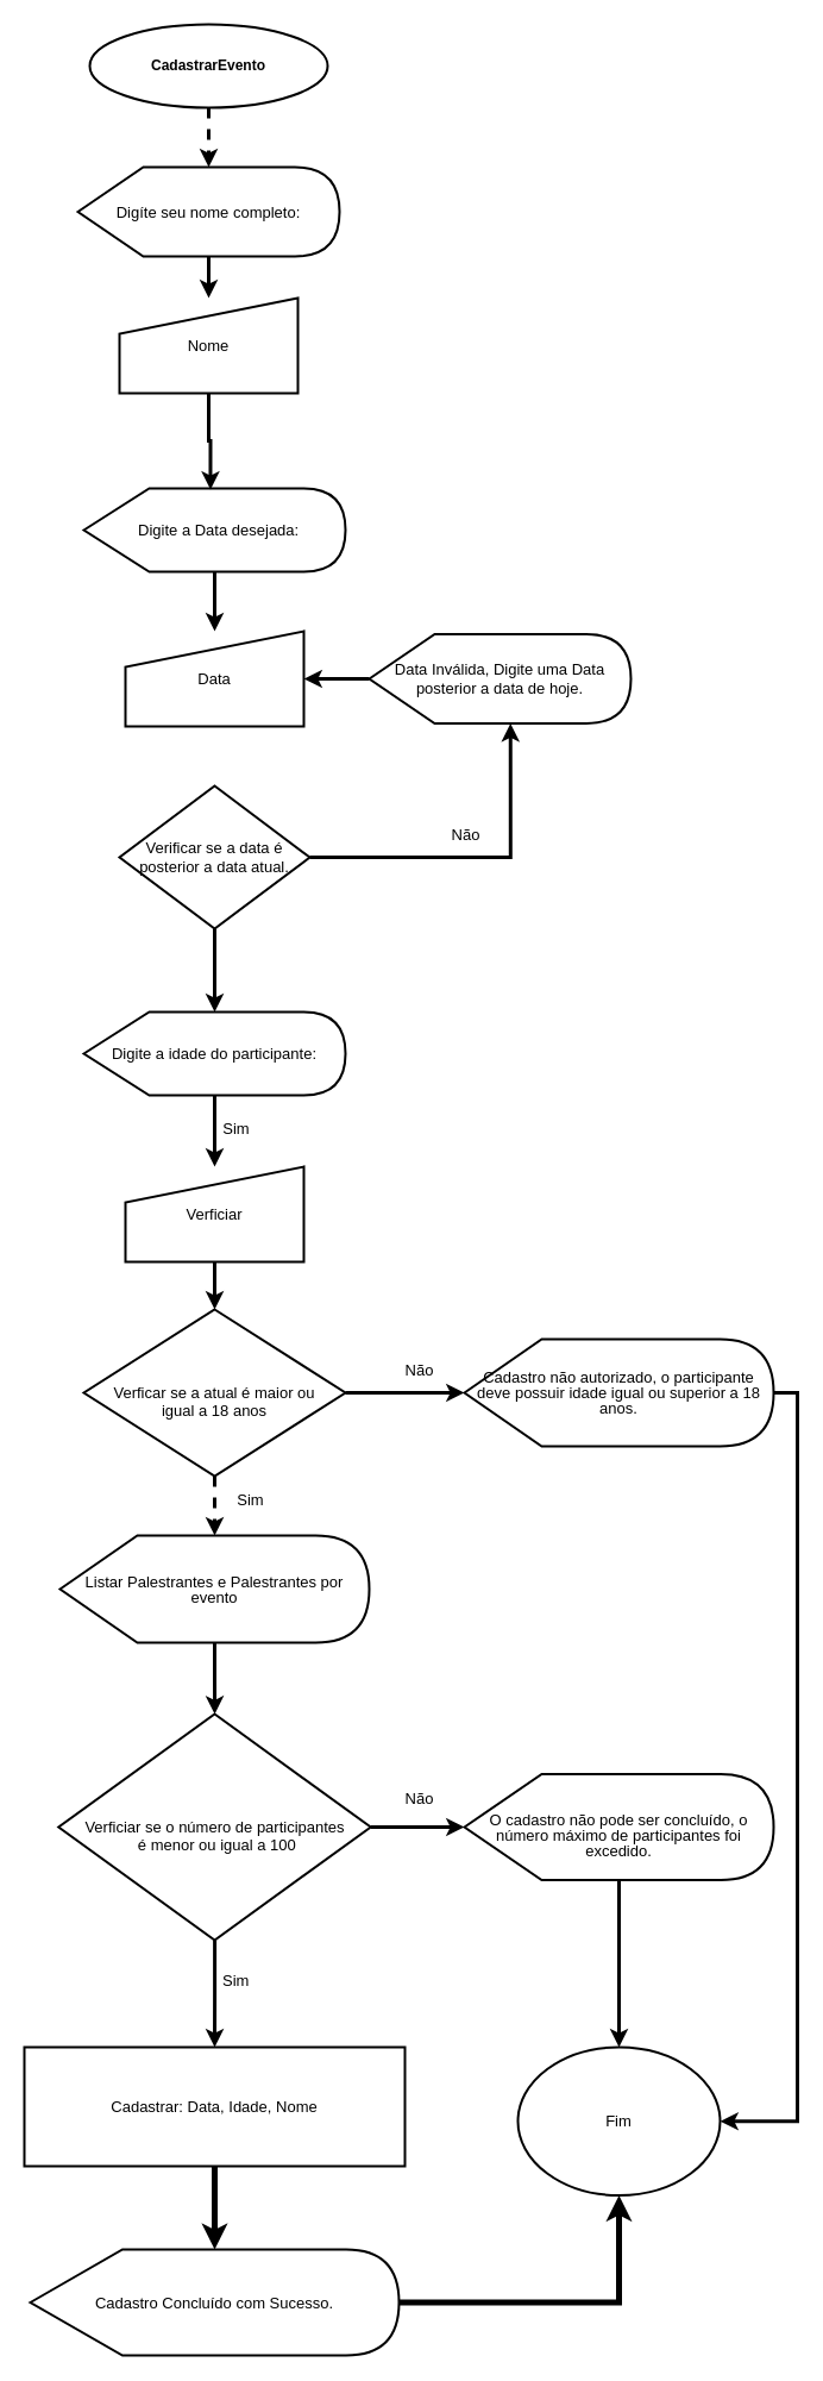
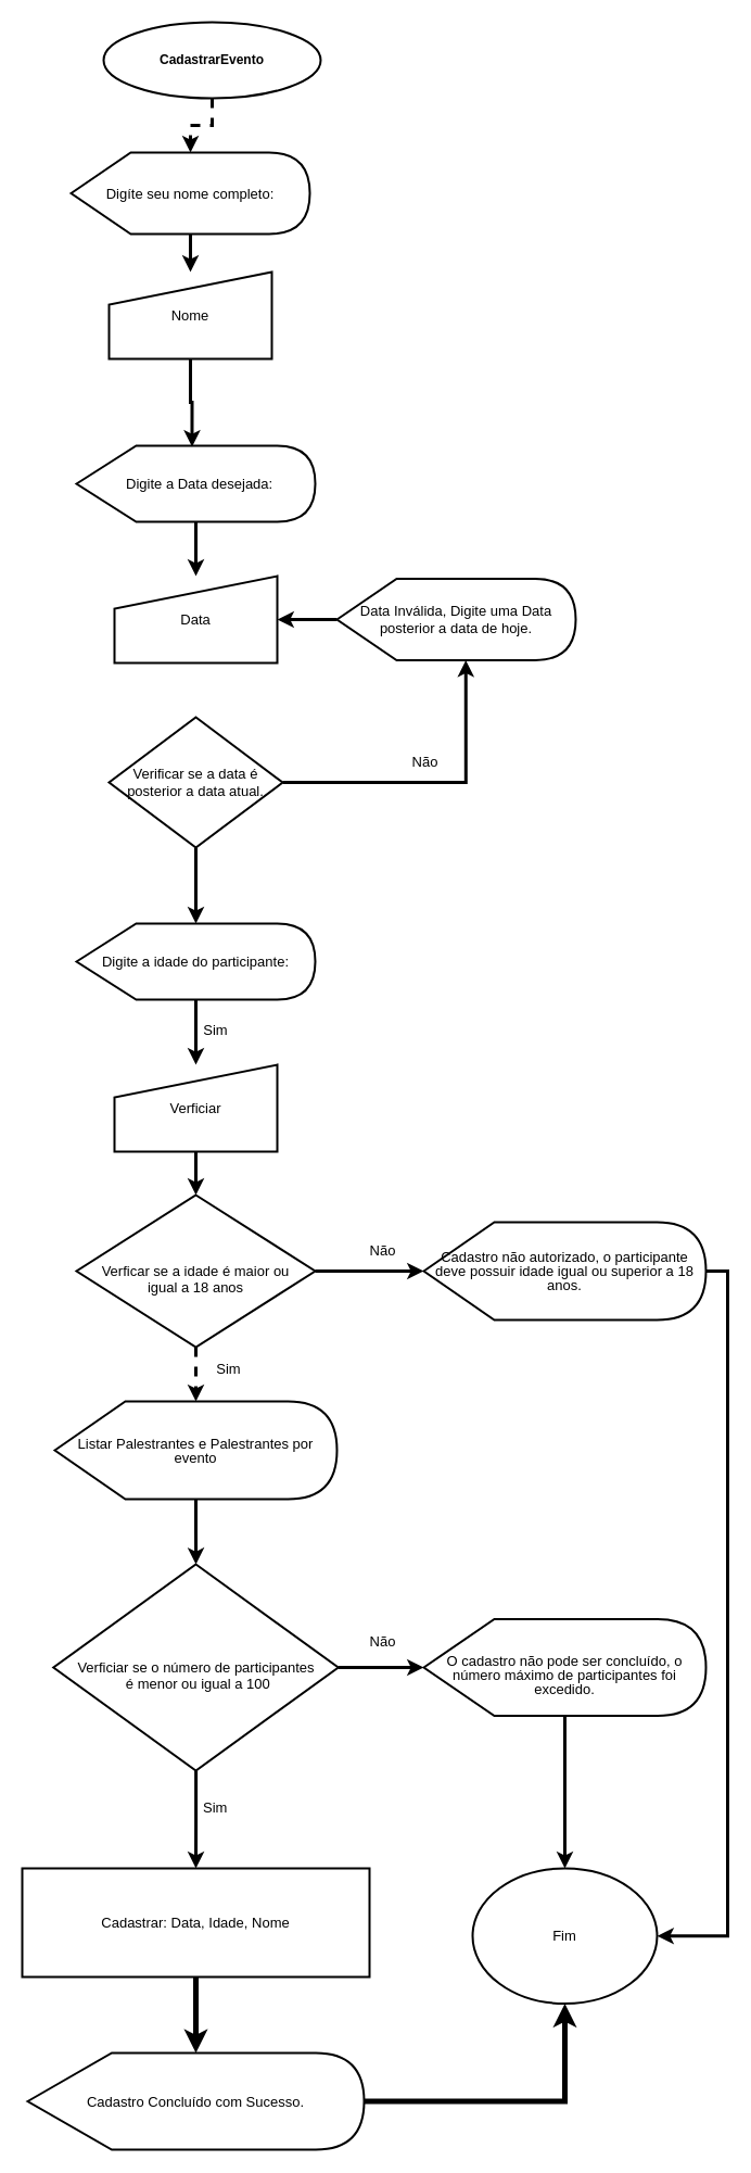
  <mxCell id="0" />
  <mxCell id="1" parent="0" />
  <mxCell id="2" style="edgeStyle=orthogonalEdgeStyle;rounded=0;orthogonalLoop=1;jettySize=auto;html=1;fontSize=13;strokeWidth=3;dashed=1;" parent="1" source="3" target="36" edge="1"><mxGeometry relative="1" as="geometry" /></mxCell>
- <mxCell id="3" value="&lt;b&gt;CadastrarEvento&lt;/b&gt;" style="ellipse;whiteSpace=wrap;html=1;strokeWidth=2;" parent="1" vertex="1"><mxGeometry x="75" y="20" width="200" height="70" as="geometry" /></mxCell>
+ <mxCell id="3" value="&lt;b&gt;CadastrarEvento&lt;/b&gt;" style="ellipse;whiteSpace=wrap;html=1;strokeWidth=2;" parent="1" vertex="1"><mxGeometry x="95" y="20" width="200" height="70" as="geometry" /></mxCell>
  <mxCell id="4" style="edgeStyle=orthogonalEdgeStyle;rounded=0;orthogonalLoop=1;jettySize=auto;html=1;fontSize=13;strokeWidth=3;" parent="1" source="5" target="10" edge="1"><mxGeometry relative="1" as="geometry" /></mxCell>
  <mxCell id="5" value="&amp;nbsp; Digite a Data desejada:" style="shape=display;whiteSpace=wrap;html=1;fontSize=13;strokeWidth=2;" parent="1" vertex="1"><mxGeometry x="70" y="410" width="220" height="70" as="geometry" /></mxCell>
  <mxCell id="6" style="edgeStyle=orthogonalEdgeStyle;rounded=0;orthogonalLoop=1;jettySize=auto;html=1;fontSize=13;strokeWidth=3;" parent="1" source="9" target="14" edge="1"><mxGeometry relative="1" as="geometry"><Array as="points"><mxPoint x="180" y="790" /><mxPoint x="180" y="790" /></Array></mxGeometry></mxCell>
  <mxCell id="7" style="edgeStyle=orthogonalEdgeStyle;rounded=0;orthogonalLoop=1;jettySize=auto;html=1;entryX=0;entryY=0;entryDx=118.75;entryDy=75;entryPerimeter=0;fontSize=13;strokeWidth=3;" parent="1" source="9" target="12" edge="1"><mxGeometry relative="1" as="geometry" /></mxCell>
  <mxCell id="8" value="Não" style="edgeLabel;html=1;align=center;verticalAlign=middle;resizable=0;points=[];fontSize=13;" parent="7" vertex="1" connectable="0"><mxGeometry x="0.059" y="3" relative="1" as="geometry"><mxPoint x="-19" y="-17" as="offset" /></mxGeometry></mxCell>
  <mxCell id="9" value="Verificar se a data é posterior a data atual." style="rhombus;whiteSpace=wrap;html=1;fontSize=13;strokeWidth=2;" parent="1" vertex="1"><mxGeometry x="100" y="660" width="160" height="120" as="geometry" /></mxCell>
  <mxCell id="10" value="Data" style="shape=manualInput;whiteSpace=wrap;html=1;fontSize=13;strokeWidth=2;" parent="1" vertex="1"><mxGeometry x="105" y="530" width="150" height="80" as="geometry" /></mxCell>
  <mxCell id="11" style="edgeStyle=orthogonalEdgeStyle;rounded=0;orthogonalLoop=1;jettySize=auto;html=1;entryX=1;entryY=0.5;entryDx=0;entryDy=0;fontSize=13;strokeWidth=3;" parent="1" source="12" target="10" edge="1"><mxGeometry relative="1" as="geometry" /></mxCell>
  <mxCell id="12" value="Data Inválida, Digite uma Data posterior a data de hoje." style="shape=display;whiteSpace=wrap;html=1;fontSize=13;strokeWidth=2;" parent="1" vertex="1"><mxGeometry x="310" y="532.5" width="220" height="75" as="geometry" /></mxCell>
  <mxCell id="13" style="edgeStyle=orthogonalEdgeStyle;rounded=0;orthogonalLoop=1;jettySize=auto;html=1;fontSize=13;strokeWidth=3;" parent="1" source="14" target="16" edge="1"><mxGeometry relative="1" as="geometry"><Array as="points"><mxPoint x="180" y="930" /><mxPoint x="180" y="930" /></Array></mxGeometry></mxCell>
  <mxCell id="14" value="Digite a idade do participante:" style="shape=display;whiteSpace=wrap;html=1;fontSize=13;strokeWidth=2;" parent="1" vertex="1"><mxGeometry x="70" y="850" width="220" height="70" as="geometry" /></mxCell>
  <mxCell id="15" style="edgeStyle=orthogonalEdgeStyle;rounded=0;orthogonalLoop=1;jettySize=auto;html=1;entryX=0.5;entryY=0;entryDx=0;entryDy=0;fontSize=13;strokeWidth=3;" parent="1" source="16" target="19" edge="1"><mxGeometry relative="1" as="geometry" /></mxCell>
  <mxCell id="16" value="Verficiar" style="shape=manualInput;whiteSpace=wrap;html=1;fontSize=13;strokeWidth=2;" parent="1" vertex="1"><mxGeometry x="105" y="980" width="150" height="80" as="geometry" /></mxCell>
  <mxCell id="17" style="edgeStyle=orthogonalEdgeStyle;rounded=0;orthogonalLoop=1;jettySize=auto;html=1;fontSize=13;strokeWidth=3;dashed=1;" parent="1" source="19" target="22" edge="1"><mxGeometry relative="1" as="geometry"><mxPoint x="180" y="1280" as="targetPoint" /></mxGeometry></mxCell>
  <mxCell id="18" style="edgeStyle=orthogonalEdgeStyle;rounded=0;orthogonalLoop=1;jettySize=auto;html=1;fontSize=13;strokeWidth=3;" parent="1" source="19" target="31" edge="1"><mxGeometry relative="1" as="geometry" /></mxCell>
- <mxCell id="19" value="&lt;br&gt;Verficar se a atual é maior ou &lt;br&gt;igual a 18 anos" style="rhombus;whiteSpace=wrap;html=1;fontSize=13;strokeWidth=2;" parent="1" vertex="1"><mxGeometry x="70" y="1100" width="220" height="140" as="geometry" /></mxCell>
+ <mxCell id="19" value="&lt;br&gt;Verficar se a idade é maior ou &lt;br&gt;igual a 18 anos" style="rhombus;whiteSpace=wrap;html=1;fontSize=13;strokeWidth=2;" parent="1" vertex="1"><mxGeometry x="70" y="1100" width="220" height="140" as="geometry" /></mxCell>
  <mxCell id="20" value="Sim" style="edgeLabel;html=1;align=center;verticalAlign=middle;resizable=0;points=[];fontSize=13;" parent="1" vertex="1" connectable="0"><mxGeometry x="340" y="1170" as="geometry"><mxPoint x="-143" y="-223" as="offset" /></mxGeometry></mxCell>
  <mxCell id="21" style="edgeStyle=orthogonalEdgeStyle;rounded=0;orthogonalLoop=1;jettySize=auto;html=1;fontSize=13;strokeWidth=3;" parent="1" source="22" target="25" edge="1"><mxGeometry relative="1" as="geometry" /></mxCell>
  <mxCell id="22" value="&lt;p style=&quot;line-height: 1&quot;&gt;Listar Palestrantes e Palestrantes por evento&lt;/p&gt;" style="shape=display;whiteSpace=wrap;html=1;fontSize=13;strokeWidth=2;" parent="1" vertex="1"><mxGeometry x="50" y="1290" width="260" height="90" as="geometry" /></mxCell>
  <mxCell id="23" style="edgeStyle=orthogonalEdgeStyle;rounded=0;orthogonalLoop=1;jettySize=auto;html=1;fontSize=13;strokeWidth=3;" parent="1" source="25" target="29" edge="1"><mxGeometry relative="1" as="geometry" /></mxCell>
  <mxCell id="24" style="edgeStyle=orthogonalEdgeStyle;rounded=0;orthogonalLoop=1;jettySize=auto;html=1;fontSize=13;strokeWidth=3;" parent="1" source="25" target="34" edge="1"><mxGeometry relative="1" as="geometry"><mxPoint x="180" y="1710" as="targetPoint" /></mxGeometry></mxCell>
  <mxCell id="25" value="&lt;br&gt;Verficiar se o número de participantes&lt;br&gt;&amp;nbsp;é menor ou igual a 100" style="rhombus;whiteSpace=wrap;html=1;fontSize=13;strokeWidth=2;" parent="1" vertex="1"><mxGeometry x="48.75" y="1440" width="262.5" height="190" as="geometry" /></mxCell>
  <mxCell id="26" value="Sim" style="text;html=1;align=center;verticalAlign=middle;resizable=0;points=[];autosize=1;strokeColor=none;fillColor=none;fontSize=13;" parent="1" vertex="1"><mxGeometry x="190" y="1250" width="40" height="20" as="geometry" /></mxCell>
  <mxCell id="27" value="Não" style="edgeLabel;html=1;align=center;verticalAlign=middle;resizable=0;points=[];fontSize=13;" parent="1" vertex="1" connectable="0"><mxGeometry x="351.471" as="geometry" y="1150" /></mxCell>
  <mxCell id="28" style="edgeStyle=orthogonalEdgeStyle;rounded=0;orthogonalLoop=1;jettySize=auto;html=1;fontSize=13;strokeWidth=3;entryX=0.5;entryY=0;entryDx=0;entryDy=0;" parent="1" source="29" target="42" edge="1"><mxGeometry relative="1" as="geometry" /></mxCell>
  <mxCell id="29" value="&lt;p style=&quot;line-height: 1&quot;&gt;&lt;span&gt;&lt;br&gt;O cadastro não pode ser concluído, o número máximo de participantes foi excedido.&lt;/span&gt;&lt;br&gt;&lt;/p&gt;" style="shape=display;whiteSpace=wrap;html=1;fontSize=13;strokeWidth=2;" parent="1" vertex="1"><mxGeometry x="390" y="1490.5" width="260" height="89" as="geometry" /></mxCell>
  <mxCell id="30" style="edgeStyle=orthogonalEdgeStyle;rounded=0;orthogonalLoop=1;jettySize=auto;html=1;entryX=1;entryY=0.5;entryDx=0;entryDy=0;strokeWidth=3;" edge="1" parent="1" source="31" target="42"><mxGeometry relative="1" as="geometry"><Array as="points"><mxPoint x="670" y="1170" /><mxPoint x="670" y="1782" /></Array></mxGeometry></mxCell>
  <mxCell id="31" value="&lt;p style=&quot;line-height: 1&quot;&gt;Cadastro não autorizado, o participante deve possuir idade igual ou superior a 18 anos.&lt;br&gt;&lt;/p&gt;" style="shape=display;whiteSpace=wrap;html=1;fontSize=13;strokeWidth=2;" parent="1" vertex="1"><mxGeometry x="390" y="1125" width="260" height="90" as="geometry" /></mxCell>
  <mxCell id="32" value="Não" style="edgeLabel;html=1;align=center;verticalAlign=middle;resizable=0;points=[];fontSize=13;" parent="1" vertex="1" connectable="0"><mxGeometry x="361.471" y="1160" as="geometry"><mxPoint x="-10" y="350" as="offset" /></mxGeometry></mxCell>
  <mxCell id="33" style="edgeStyle=orthogonalEdgeStyle;rounded=0;orthogonalLoop=1;jettySize=auto;html=1;fontSize=13;strokeWidth=5;" parent="1" source="34" target="41" edge="1"><mxGeometry relative="1" as="geometry" /></mxCell>
  <mxCell id="34" value="Cadastrar: Data, Idade, Nome" style="rounded=0;whiteSpace=wrap;html=1;fontSize=13;strokeWidth=2;" parent="1" vertex="1"><mxGeometry x="20" y="1720" width="320" height="100" as="geometry" /></mxCell>
  <mxCell id="35" style="edgeStyle=orthogonalEdgeStyle;rounded=0;orthogonalLoop=1;jettySize=auto;html=1;fontSize=13;strokeWidth=3;" parent="1" source="36" target="38" edge="1"><mxGeometry relative="1" as="geometry" /></mxCell>
  <mxCell id="36" value="Digíte seu nome completo:" style="shape=display;whiteSpace=wrap;html=1;fontSize=13;strokeWidth=2;" parent="1" vertex="1"><mxGeometry x="65" y="140" width="220" height="75" as="geometry" /></mxCell>
  <mxCell id="37" style="edgeStyle=orthogonalEdgeStyle;rounded=0;orthogonalLoop=1;jettySize=auto;html=1;entryX=0.484;entryY=0.014;entryDx=0;entryDy=0;entryPerimeter=0;fontSize=13;strokeWidth=3;" parent="1" source="38" target="5" edge="1"><mxGeometry relative="1" as="geometry" /></mxCell>
  <mxCell id="38" value="Nome" style="shape=manualInput;whiteSpace=wrap;html=1;fontSize=13;strokeWidth=2;" parent="1" vertex="1"><mxGeometry x="100" y="250" width="150" height="80" as="geometry" /></mxCell>
  <mxCell id="39" value="&lt;span style=&quot;color: rgb(0 , 0 , 0) ; font-family: &amp;#34;helvetica&amp;#34; ; font-size: 13px ; font-style: normal ; font-weight: 400 ; letter-spacing: normal ; text-align: center ; text-indent: 0px ; text-transform: none ; word-spacing: 0px ; background-color: rgb(255 , 255 , 255) ; display: inline ; float: none&quot;&gt;Sim&lt;/span&gt;" style="text;whiteSpace=wrap;html=1;fontSize=13;" parent="1" vertex="1"><mxGeometry x="185" y="1650" width="50" height="30" as="geometry" /></mxCell>
  <mxCell id="40" value="" style="edgeStyle=orthogonalEdgeStyle;rounded=0;orthogonalLoop=1;jettySize=auto;html=1;fontSize=13;strokeWidth=5;" parent="1" source="41" target="42" edge="1"><mxGeometry relative="1" as="geometry" /></mxCell>
  <mxCell id="41" value="&lt;p style=&quot;line-height: 1&quot;&gt;Cadastro Concluído com Sucesso.&lt;/p&gt;" style="shape=display;whiteSpace=wrap;html=1;fontSize=13;strokeWidth=2;" parent="1" vertex="1"><mxGeometry x="25" y="1890" width="310" height="89" as="geometry" /></mxCell>
  <mxCell id="42" value="Fim" style="ellipse;whiteSpace=wrap;html=1;fontSize=13;strokeWidth=2;" parent="1" vertex="1"><mxGeometry x="435" y="1720" width="170" height="124.5" as="geometry" /></mxCell>
